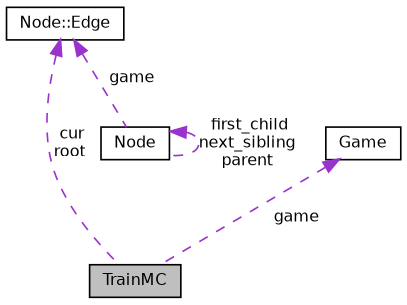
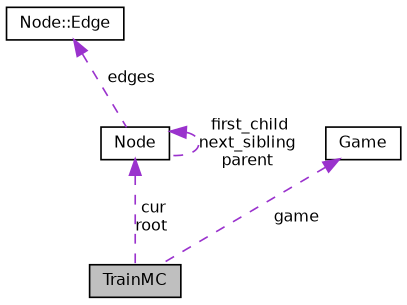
  digraph {
    node [color=black fillcolor=white fontname=Helvetica fontsize=10 shape=record style=filled]
    edge [color=darkorchid3 dir=back fontname=Helvetica fontsize=10 labelfontname=Helvetica labelfontsize=10 style=dashed]
    n1 [fillcolor=grey75 fontcolor=black height=0.2 label=TrainMC width=0.4]
    n2 [height=0.2 label="Node" width=0.4]
    n3 [height=0.2 label=Game width=0.4]
    n4 [height=0.2 label="Node::Edge" width=0.4]
-   n4 -> n1 [label=" cur\nroot"]
+   n2 -> n1 [label=" cur\nroot"]
    n2 -> n2 [label=" first_child\nnext_sibling\nparent"]
    n3 -> n1 [label=" game"]
-   n4 -> n2 [label=" game"]
+   n4 -> n2 [label=" edges"]
  }
